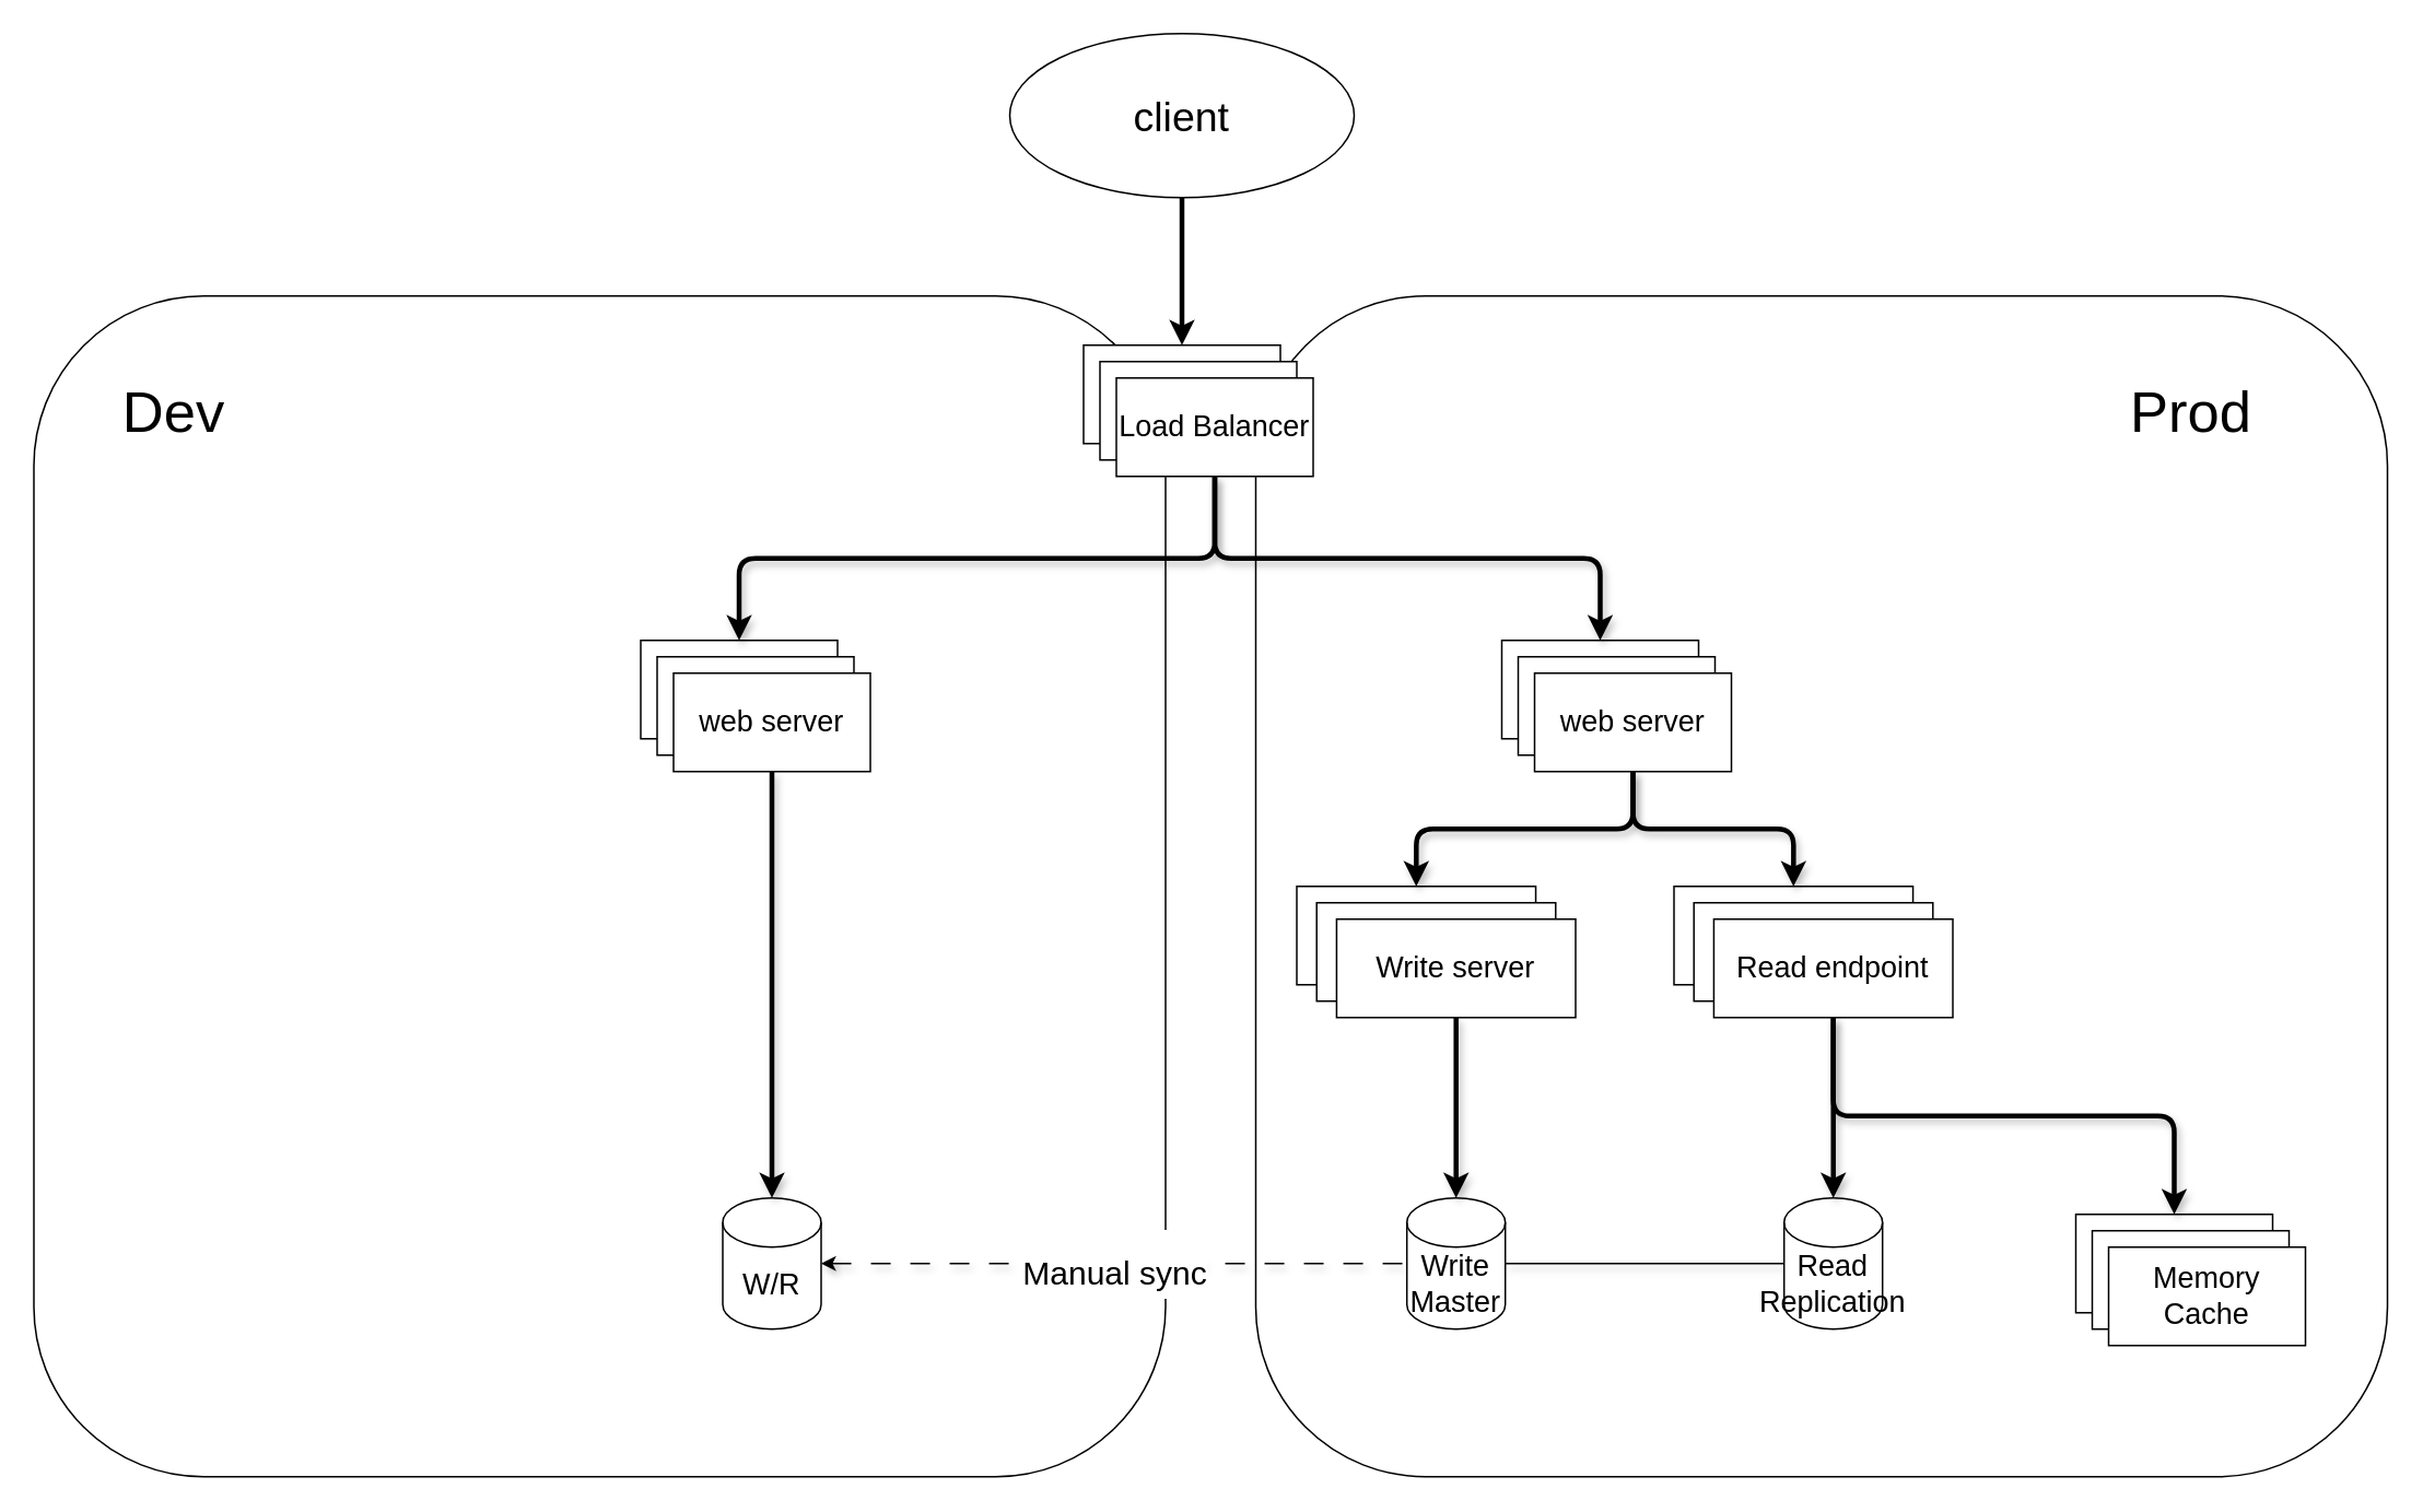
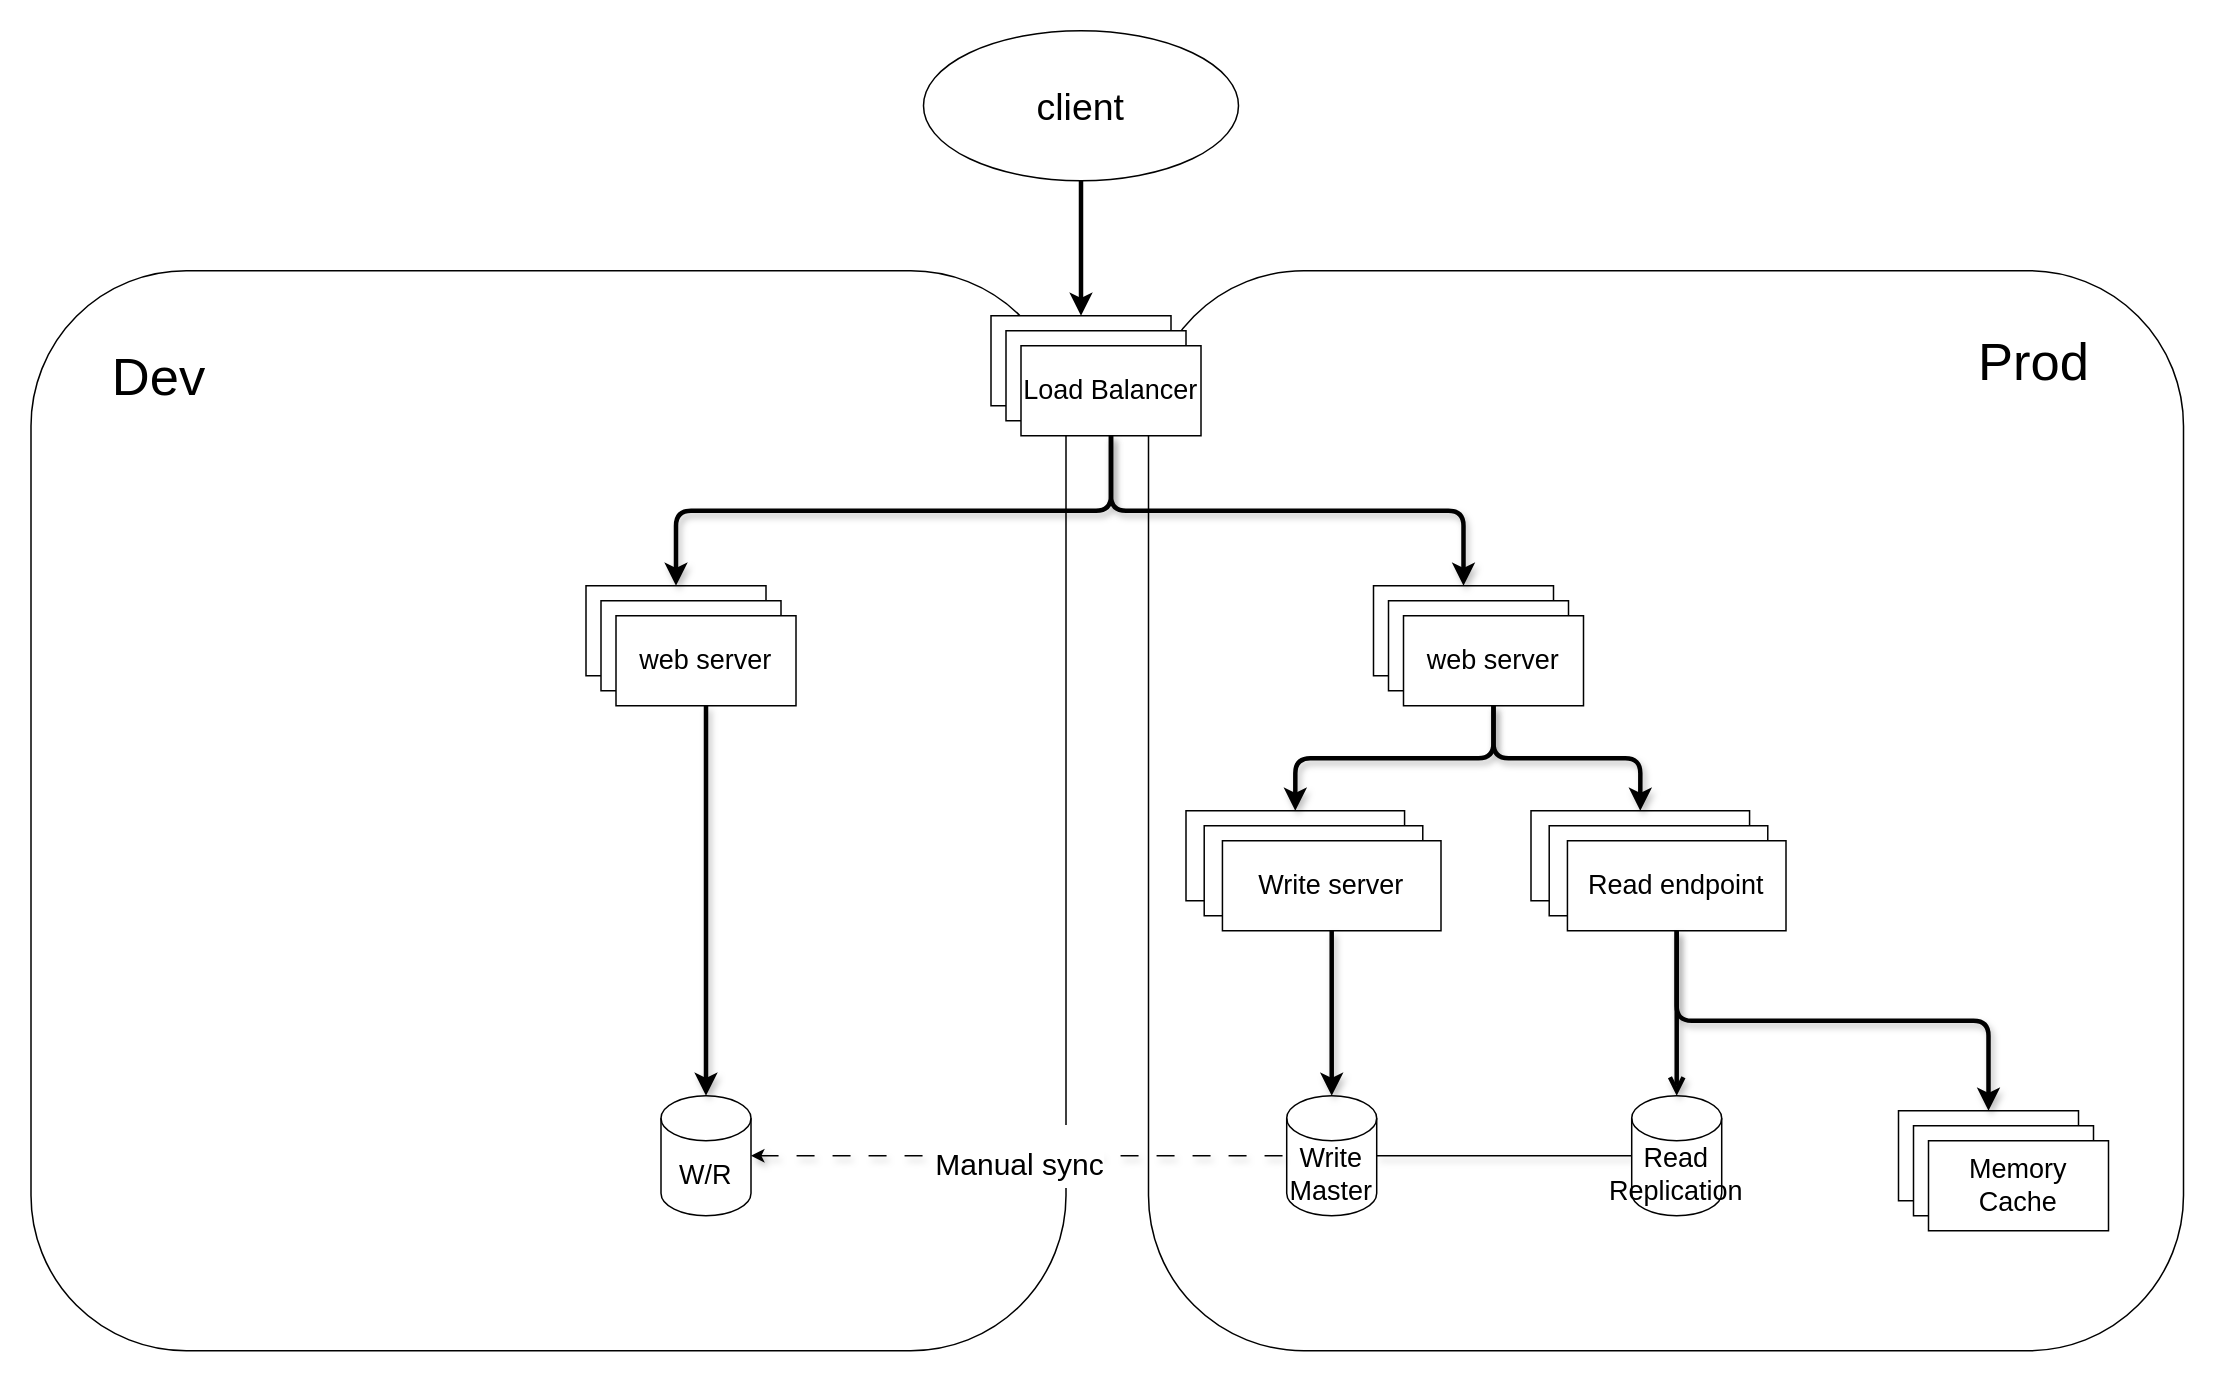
  <mxCell id="0" />
  <mxCell id="1" parent="0" />
  <mxCell id="2" value="" style="rounded=1;whiteSpace=wrap;html=1;strokeWidth=1;fontSize=18;" vertex="1" parent="1"><mxGeometry x="20" y="180" width="690" height="720" as="geometry" /></mxCell>
  <mxCell id="3" value="" style="rounded=1;whiteSpace=wrap;html=1;strokeWidth=1;fontSize=18;" vertex="1" parent="1"><mxGeometry x="765" y="180" width="690" height="720" as="geometry" /></mxCell>
  <mxCell id="4" style="edgeStyle=none;html=1;exitX=0.5;exitY=1;exitDx=0;exitDy=0;entryX=0.5;entryY=0;entryDx=0;entryDy=0;strokeWidth=3;fontSize=18;" edge="1" parent="1" source="5" target="7"><mxGeometry relative="1" as="geometry" /></mxCell>
  <mxCell id="5" value="&lt;font style=&quot;font-size: 25px;&quot;&gt;client&lt;/font&gt;" style="ellipse;whiteSpace=wrap;html=1;strokeWidth=1;fontSize=18;" vertex="1" parent="1"><mxGeometry x="615" y="20" width="210" height="100" as="geometry" /></mxCell>
  <mxCell id="6" value="" style="group;strokeWidth=1;fontSize=18;" vertex="1" connectable="0" parent="1"><mxGeometry x="660" y="210" width="140" height="80" as="geometry" /></mxCell>
  <mxCell id="7" value="" style="whiteSpace=wrap;html=1;strokeWidth=1;fontSize=18;" parent="6" vertex="1"><mxGeometry width="120" height="60" as="geometry" /></mxCell>
  <mxCell id="8" value="" style="whiteSpace=wrap;html=1;strokeWidth=1;fontSize=18;" vertex="1" parent="6"><mxGeometry x="10" y="10" width="120" height="60" as="geometry" /></mxCell>
  <mxCell id="9" value="Load Balancer" style="whiteSpace=wrap;html=1;strokeWidth=1;fontSize=18;" vertex="1" parent="6"><mxGeometry x="20" y="20" width="120" height="60" as="geometry" /></mxCell>
  <mxCell id="10" value="" style="group;strokeWidth=1;fontSize=18;" vertex="1" connectable="0" parent="1"><mxGeometry x="915" y="390" width="140" height="80" as="geometry" /></mxCell>
  <mxCell id="11" value="" style="whiteSpace=wrap;html=1;strokeWidth=1;fontSize=18;" vertex="1" parent="10"><mxGeometry width="120" height="60" as="geometry" /></mxCell>
  <mxCell id="12" value="" style="whiteSpace=wrap;html=1;strokeWidth=1;fontSize=18;" vertex="1" parent="10"><mxGeometry x="10" y="10" width="120" height="60" as="geometry" /></mxCell>
  <mxCell id="13" value="web server" style="whiteSpace=wrap;html=1;strokeWidth=1;fontSize=18;" vertex="1" parent="10"><mxGeometry x="20" y="20" width="120" height="60" as="geometry" /></mxCell>
  <mxCell id="14" value="" style="group;strokeWidth=1;fontSize=18;" vertex="1" connectable="0" parent="1"><mxGeometry x="790" y="540" width="170" height="80" as="geometry" /></mxCell>
  <mxCell id="15" value="" style="whiteSpace=wrap;html=1;strokeWidth=1;fontSize=18;" vertex="1" parent="14"><mxGeometry width="145.714" height="60" as="geometry" /></mxCell>
  <mxCell id="16" value="" style="whiteSpace=wrap;html=1;strokeWidth=1;fontSize=18;" vertex="1" parent="14"><mxGeometry x="12.143" y="10" width="145.714" height="60" as="geometry" /></mxCell>
  <mxCell id="17" value="Write server" style="whiteSpace=wrap;html=1;strokeWidth=1;fontSize=18;" vertex="1" parent="14"><mxGeometry x="24.286" y="20" width="145.714" height="60" as="geometry" /></mxCell>
  <mxCell id="18" value="" style="group;strokeWidth=1;fontSize=18;" vertex="1" connectable="0" parent="1"><mxGeometry x="1020" y="540" width="170" height="80" as="geometry" /></mxCell>
  <mxCell id="19" value="" style="whiteSpace=wrap;html=1;strokeWidth=1;fontSize=18;" vertex="1" parent="18"><mxGeometry width="145.714" height="60" as="geometry" /></mxCell>
  <mxCell id="20" value="" style="whiteSpace=wrap;html=1;strokeWidth=1;fontSize=18;" vertex="1" parent="18"><mxGeometry x="12.143" y="10" width="145.714" height="60" as="geometry" /></mxCell>
  <mxCell id="21" value="Read endpoint" style="whiteSpace=wrap;html=1;strokeWidth=1;fontSize=18;" vertex="1" parent="18"><mxGeometry x="24.286" y="20" width="145.714" height="60" as="geometry" /></mxCell>
  <mxCell id="22" value="" style="group;strokeWidth=1;fontSize=18;" vertex="1" connectable="0" parent="1"><mxGeometry x="1265" y="740" width="140" height="80" as="geometry" /></mxCell>
  <mxCell id="23" value="" style="whiteSpace=wrap;html=1;strokeWidth=1;fontSize=18;" vertex="1" parent="22"><mxGeometry width="120" height="60" as="geometry" /></mxCell>
  <mxCell id="24" value="" style="whiteSpace=wrap;html=1;strokeWidth=1;fontSize=18;" vertex="1" parent="22"><mxGeometry x="10" y="10" width="120" height="60" as="geometry" /></mxCell>
  <mxCell id="25" value="Memory Cache" style="whiteSpace=wrap;html=1;strokeWidth=1;fontSize=18;" vertex="1" parent="22"><mxGeometry x="20" y="20" width="120" height="60" as="geometry" /></mxCell>
  <mxCell id="26" style="html=1;exitX=1;exitY=0.5;exitDx=0;exitDy=0;exitPerimeter=0;entryX=0;entryY=0.5;entryDx=0;entryDy=0;entryPerimeter=0;shadow=1;endArrow=none;endFill=0;dashed=0;dashPattern=8 8;strokeWidth=1;fontSize=18;" edge="1" parent="1" source="27" target="28"><mxGeometry relative="1" as="geometry" /></mxCell>
  <mxCell id="27" value="Write&lt;br style=&quot;font-size: 18px;&quot;&gt;Master" style="shape=cylinder3;whiteSpace=wrap;html=1;boundedLbl=1;backgroundOutline=1;size=15;strokeWidth=1;fontSize=18;" vertex="1" parent="1"><mxGeometry x="857.14" y="730" width="60" height="80" as="geometry" /></mxCell>
  <mxCell id="28" value="Read&lt;br style=&quot;font-size: 18px;&quot;&gt;Replication" style="shape=cylinder3;whiteSpace=wrap;html=1;boundedLbl=1;backgroundOutline=1;size=15;strokeWidth=1;fontSize=18;" vertex="1" parent="1"><mxGeometry x="1087.14" y="730" width="60" height="80" as="geometry" /></mxCell>
  <mxCell id="29" style="edgeStyle=orthogonalEdgeStyle;html=1;exitX=0.5;exitY=1;exitDx=0;exitDy=0;entryX=0.5;entryY=0;entryDx=0;entryDy=0;entryPerimeter=0;shadow=1;endArrow=classic;endFill=1;strokeWidth=3;fontSize=18;" edge="1" parent="1" source="17" target="27"><mxGeometry relative="1" as="geometry" /></mxCell>
- <mxCell id="30" style="edgeStyle=orthogonalEdgeStyle;html=1;exitX=0.5;exitY=1;exitDx=0;exitDy=0;entryX=0.5;entryY=0;entryDx=0;entryDy=0;entryPerimeter=0;shadow=1;endArrow=classic;endFill=1;strokeWidth=3;fontSize=18;" edge="1" parent="1" source="21" target="28"><mxGeometry relative="1" as="geometry" /></mxCell>
+ <mxCell id="30" style="edgeStyle=orthogonalEdgeStyle;html=1;exitX=0.5;exitY=1;exitDx=0;exitDy=0;entryX=0.5;entryY=0;entryDx=0;entryDy=0;entryPerimeter=0;shadow=1;endArrow=open;endFill=1;strokeWidth=3;fontSize=18;" edge="1" parent="1" source="21" target="28"><mxGeometry relative="1" as="geometry" /></mxCell>
  <mxCell id="31" style="edgeStyle=orthogonalEdgeStyle;html=1;exitX=0.5;exitY=1;exitDx=0;exitDy=0;entryX=0.5;entryY=0;entryDx=0;entryDy=0;shadow=1;endArrow=classic;endFill=1;strokeWidth=3;fontSize=18;" edge="1" parent="1" source="21" target="23"><mxGeometry relative="1" as="geometry" /></mxCell>
  <mxCell id="32" style="edgeStyle=orthogonalEdgeStyle;html=1;exitX=0.5;exitY=1;exitDx=0;exitDy=0;entryX=0.5;entryY=0;entryDx=0;entryDy=0;shadow=1;endArrow=classic;endFill=1;strokeWidth=3;fontSize=18;" edge="1" parent="1" source="13" target="15"><mxGeometry relative="1" as="geometry" /></mxCell>
  <mxCell id="33" style="edgeStyle=orthogonalEdgeStyle;html=1;exitX=0.5;exitY=1;exitDx=0;exitDy=0;entryX=0.5;entryY=0;entryDx=0;entryDy=0;shadow=1;endArrow=classic;endFill=1;strokeWidth=3;fontSize=18;" edge="1" parent="1" source="13" target="19"><mxGeometry relative="1" as="geometry" /></mxCell>
  <mxCell id="34" style="edgeStyle=orthogonalEdgeStyle;html=1;exitX=0.5;exitY=1;exitDx=0;exitDy=0;entryX=0.5;entryY=0;entryDx=0;entryDy=0;shadow=1;endArrow=classic;endFill=1;rounded=1;strokeWidth=3;fontSize=18;" edge="1" parent="1" source="9" target="11"><mxGeometry relative="1" as="geometry" /></mxCell>
  <mxCell id="35" value="&lt;font style=&quot;font-size: 35px;&quot;&gt;Dev&lt;/font&gt;" style="text;html=1;align=center;verticalAlign=middle;resizable=0;points=[];autosize=1;strokeColor=none;fillColor=none;strokeWidth=1;fontSize=35;" vertex="1" parent="1"><mxGeometry x="60" y="220" width="90" height="60" as="geometry" /></mxCell>
- <mxCell id="36" value="&lt;font style=&quot;font-size: 35px;&quot;&gt;Prod&lt;/font&gt;" style="text;html=1;align=center;verticalAlign=middle;resizable=0;points=[];autosize=1;strokeColor=none;fillColor=none;strokeWidth=1;fontSize=35;" vertex="1" parent="1"><mxGeometry x="1285" y="220" width="100" height="60" as="geometry" /></mxCell>
+ <mxCell id="36" value="&lt;font style=&quot;font-size: 35px;&quot;&gt;Prod&lt;/font&gt;" style="text;html=1;align=center;verticalAlign=middle;resizable=0;points=[];autosize=1;strokeColor=none;fillColor=none;strokeWidth=1;fontSize=35;" vertex="1" parent="1"><mxGeometry x="1305" y="210" width="100" height="60" as="geometry" /></mxCell>
  <mxCell id="37" value="" style="group;strokeWidth=1;fontSize=18;" vertex="1" connectable="0" parent="1"><mxGeometry x="390" y="390" width="140" height="80" as="geometry" /></mxCell>
  <mxCell id="38" value="" style="whiteSpace=wrap;html=1;strokeWidth=1;fontSize=18;" vertex="1" parent="37"><mxGeometry width="120" height="60" as="geometry" /></mxCell>
  <mxCell id="39" value="" style="whiteSpace=wrap;html=1;strokeWidth=1;fontSize=18;" vertex="1" parent="37"><mxGeometry x="10" y="10" width="120" height="60" as="geometry" /></mxCell>
  <mxCell id="40" value="web server" style="whiteSpace=wrap;html=1;strokeWidth=1;fontSize=18;" vertex="1" parent="37"><mxGeometry x="20" y="20" width="120" height="60" as="geometry" /></mxCell>
  <mxCell id="41" style="edgeStyle=orthogonalEdgeStyle;rounded=1;html=1;exitX=0.5;exitY=1;exitDx=0;exitDy=0;entryX=0.5;entryY=0;entryDx=0;entryDy=0;shadow=1;strokeWidth=3;fontSize=35;endArrow=classic;endFill=1;" edge="1" parent="1" source="9" target="38"><mxGeometry relative="1" as="geometry" /></mxCell>
  <mxCell id="42" value="&lt;font style=&quot;font-size: 20px;&quot;&gt;Manual sync&lt;/font&gt;" style="edgeStyle=none;rounded=1;html=1;exitX=1;exitY=0.5;exitDx=0;exitDy=0;exitPerimeter=0;entryX=0;entryY=0.5;entryDx=0;entryDy=0;entryPerimeter=0;shadow=1;strokeWidth=1;fontSize=35;endArrow=none;endFill=0;dashed=1;dashPattern=12 12;startArrow=classic;startFill=1;" edge="1" parent="1" source="43" target="27"><mxGeometry relative="1" as="geometry"><mxPoint as="offset" /></mxGeometry></mxCell>
  <mxCell id="43" value="W/R" style="shape=cylinder3;whiteSpace=wrap;html=1;boundedLbl=1;backgroundOutline=1;size=15;strokeWidth=1;fontSize=18;" vertex="1" parent="1"><mxGeometry x="440" y="730" width="60" height="80" as="geometry" /></mxCell>
  <mxCell id="44" style="edgeStyle=none;rounded=1;html=1;exitX=0.5;exitY=1;exitDx=0;exitDy=0;entryX=0.5;entryY=0;entryDx=0;entryDy=0;entryPerimeter=0;shadow=1;strokeWidth=3;fontSize=35;endArrow=classic;endFill=1;" edge="1" parent="1" source="40" target="43"><mxGeometry relative="1" as="geometry" /></mxCell>
